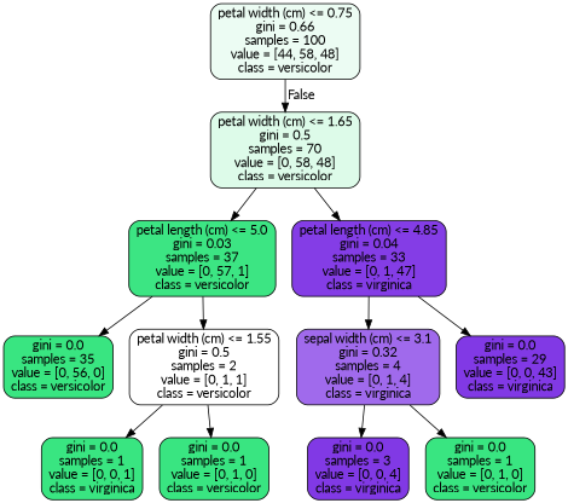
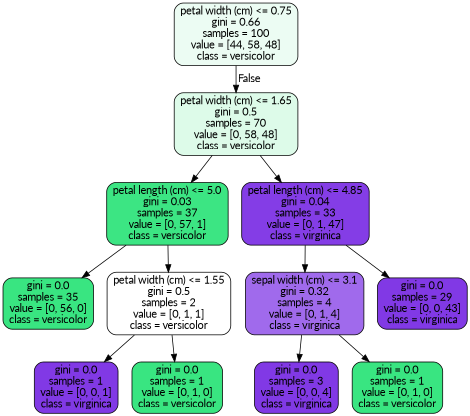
  digraph {
    fontname=Lato
    node [color=black fillcolor="#39e581" fontname=Lato shape=box style="filled, rounded"]
    edge [fontname=Lato]
    n1 [fillcolor="#ecfcf3" label="petal width (cm) <= 0.75\ngini = 0.66\nsamples = 100\nvalue = [44, 58, 48]\nclass = versicolor"]
    n2 [fillcolor="#ddfbe9" label="petal width (cm) <= 1.65\ngini = 0.5\nsamples = 70\nvalue = [0, 58, 48]\nclass = versicolor"]
    n3 [fillcolor="#3ce583" label="petal length (cm) <= 5.0\ngini = 0.03\nsamples = 37\nvalue = [0, 57, 1]\nclass = versicolor"]
    n4 [fillcolor="#843de6" label="petal length (cm) <= 4.85\ngini = 0.04\nsamples = 33\nvalue = [0, 1, 47]\nclass = virginica"]
    n5 [label="gini = 0.0\nsamples = 35\nvalue = [0, 56, 0]\nclass = versicolor"]
    n6 [fillcolor="#ffffff" label="petal width (cm) <= 1.55\ngini = 0.5\nsamples = 2\nvalue = [0, 1, 1]\nclass = versicolor"]
    n7 [fillcolor="#a06aec" label="sepal width (cm) <= 3.1\ngini = 0.32\nsamples = 4\nvalue = [0, 1, 4]\nclass = virginica"]
    n8 [fillcolor="#8139e5" label="gini = 0.0\nsamples = 29\nvalue = [0, 0, 43]\nclass = virginica"]
-   n9 [label="gini = 0.0\nsamples = 1\nvalue = [0, 0, 1]\nclass = virginica"]
+   n9 [fillcolor="#8139e5" label="gini = 0.0\nsamples = 1\nvalue = [0, 0, 1]\nclass = virginica"]
    n10 [label="gini = 0.0\nsamples = 1\nvalue = [0, 1, 0]\nclass = versicolor"]
    n11 [fillcolor="#8139e5" label="gini = 0.0\nsamples = 3\nvalue = [0, 0, 4]\nclass = virginica"]
    n12 [label="gini = 0.0\nsamples = 1\nvalue = [0, 1, 0]\nclass = versicolor"]
    n1 -> n2 [headlabel=False labelangle=-45 labeldistance=2.5]
    n2 -> n3
    n2 -> n4
    n3 -> n5
    n3 -> n6
    n4 -> n7
    n4 -> n8
    n6 -> n9
    n6 -> n10
    n7 -> n11
    n7 -> n12
  }
